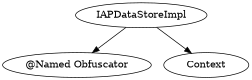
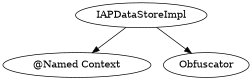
  digraph {
    concentrate=true
-   n1 [label="@Named Obfuscator"]
+   n1 [label="@Named Context"]
    IAPDataStoreImpl
-   Context
+   Context [label=Obfuscator]
    IAPDataStoreImpl -> n1
    IAPDataStoreImpl -> Context
  }
